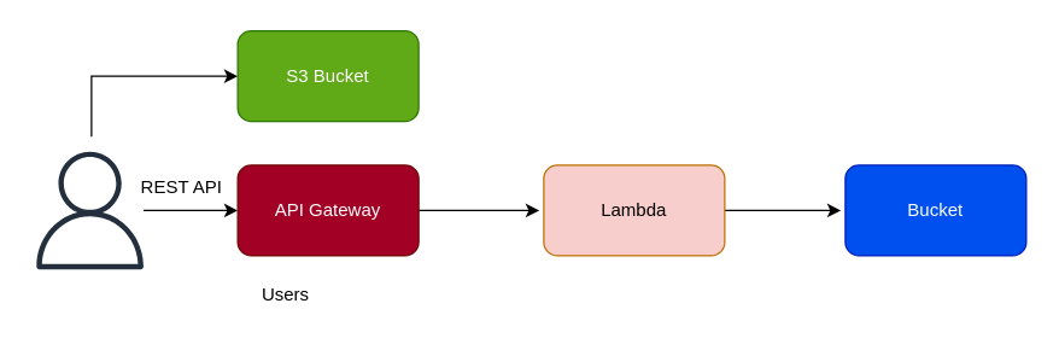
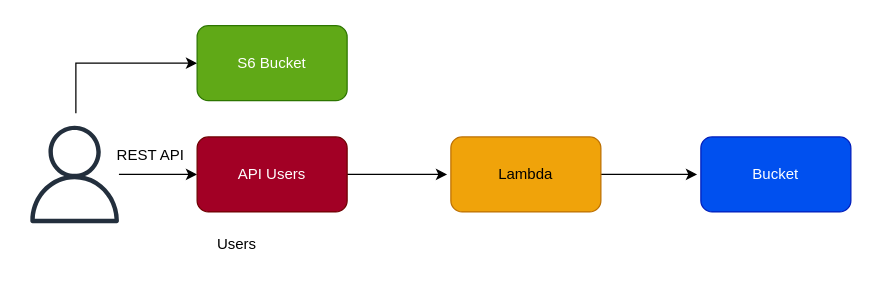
  <mxCell id="0" />
  <mxCell id="1" parent="0" />
  <mxCell id="2" value="" style="edgeStyle=orthogonalEdgeStyle;rounded=0;orthogonalLoop=1;jettySize=auto;html=1;" edge="1" parent="1" source="3"><mxGeometry relative="1" as="geometry"><mxPoint x="157" y="139" as="targetPoint" /></mxGeometry></mxCell>
  <mxCell id="3" value="" style="sketch=0;outlineConnect=0;fontColor=#232F3E;gradientColor=none;fillColor=#232F3D;strokeColor=none;dashed=0;verticalLabelPosition=bottom;verticalAlign=top;align=center;html=1;fontSize=12;fontStyle=0;aspect=fixed;pointerEvents=1;shape=mxgraph.aws4.user;" vertex="1" parent="1"><mxGeometry x="20" y="100" width="78" height="78" as="geometry" /></mxCell>
  <mxCell id="4" value="" style="edgeStyle=orthogonalEdgeStyle;rounded=0;orthogonalLoop=1;jettySize=auto;html=1;" edge="1" parent="1"><mxGeometry relative="1" as="geometry"><mxPoint x="277" y="139" as="sourcePoint" /><mxPoint x="357" y="139" as="targetPoint" /></mxGeometry></mxCell>
  <mxCell id="5" value="" style="edgeStyle=orthogonalEdgeStyle;rounded=0;orthogonalLoop=1;jettySize=auto;html=1;" edge="1" parent="1"><mxGeometry relative="1" as="geometry"><mxPoint x="477" y="139" as="sourcePoint" /><mxPoint x="557" y="139" as="targetPoint" /></mxGeometry></mxCell>
  <mxCell id="6" value="" style="endArrow=classic;html=1;rounded=0;entryX=0;entryY=0.5;entryDx=0;entryDy=0;" edge="1" parent="1"><mxGeometry width="50" height="50" relative="1" as="geometry"><mxPoint x="60" y="90" as="sourcePoint" /><mxPoint x="157" y="50" as="targetPoint" /><Array as="points"><mxPoint x="60" y="50" /></Array></mxGeometry></mxCell>
- <mxCell id="7" value="S3 Bucket" style="rounded=1;whiteSpace=wrap;html=1;strokeColor=#2D7600;fillColor=#60a917;fontColor=#ffffff;" vertex="1" parent="1"><mxGeometry x="157" y="20" width="120" height="60" as="geometry" /></mxCell>
- <mxCell id="8" value="API Gateway" style="rounded=1;whiteSpace=wrap;html=1;strokeColor=#6F0000;fillColor=#a20025;fontColor=#ffffff;" vertex="1" parent="1"><mxGeometry x="157" y="109" width="120" height="60" as="geometry" /></mxCell>
- <mxCell id="9" value="Lambda" style="rounded=1;whiteSpace=wrap;html=1;strokeColor=#BD7000;fillColor=#f8cecc;fontColor=#000000;" vertex="1" parent="1"><mxGeometry x="360" y="109" width="120" height="60" as="geometry" /></mxCell>
+ <mxCell id="7" value="S6 Bucket" style="rounded=1;whiteSpace=wrap;html=1;strokeColor=#2D7600;fillColor=#60a917;fontColor=#ffffff;" vertex="1" parent="1"><mxGeometry x="157" y="20" width="120" height="60" as="geometry" /></mxCell>
+ <mxCell id="8" value="API Users" style="rounded=1;whiteSpace=wrap;html=1;strokeColor=#6F0000;fillColor=#a20025;fontColor=#ffffff;" vertex="1" parent="1"><mxGeometry x="157" y="109" width="120" height="60" as="geometry" /></mxCell>
+ <mxCell id="9" value="Lambda" style="rounded=1;whiteSpace=wrap;html=1;strokeColor=#BD7000;fillColor=#f0a30a;fontColor=#000000;" vertex="1" parent="1"><mxGeometry x="360" y="109" width="120" height="60" as="geometry" /></mxCell>
  <mxCell id="10" value="Bucket" style="rounded=1;whiteSpace=wrap;html=1;strokeColor=#001DBC;fillColor=#0050ef;fontColor=#ffffff;" vertex="1" parent="1"><mxGeometry x="560" y="109" width="120" height="60" as="geometry" /></mxCell>
  <mxCell id="11" value="REST API" style="text;html=1;strokeColor=none;fillColor=none;align=center;verticalAlign=middle;whiteSpace=wrap;rounded=0;" vertex="1" parent="1"><mxGeometry x="90" y="109" width="60" height="30" as="geometry" /></mxCell>
  <mxCell id="12" value="Users" style="text;html=1;strokeColor=none;fillColor=none;align=center;verticalAlign=middle;whiteSpace=wrap;rounded=0;" vertex="1" parent="1"><mxGeometry x="159" y="180" width="60" height="30" as="geometry" /></mxCell>
